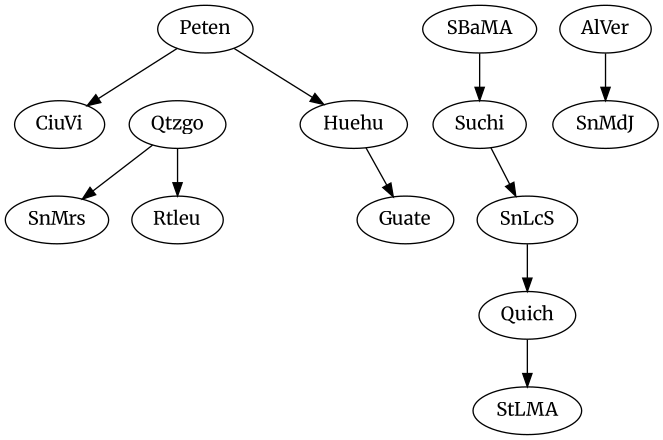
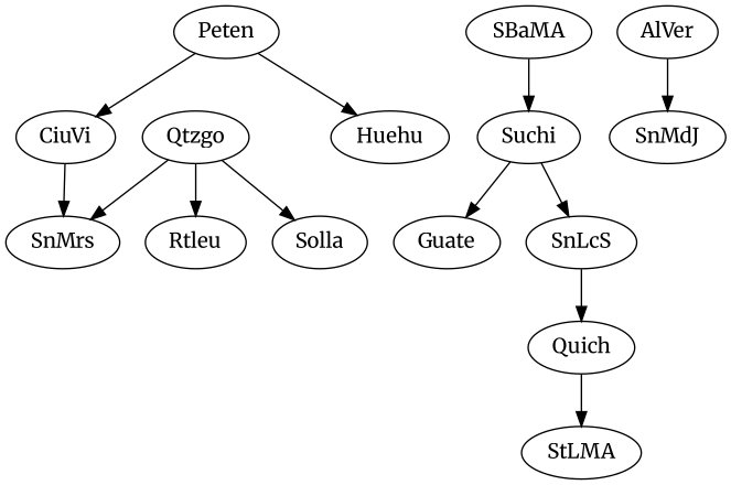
  digraph {
    fontname=Merriweather
    randkir=LR
    node [fontname=Merriweather]
    edge [fontname=Merriweather]
    CiuVi
    SnMrs
    Peten
    Huehu
    Qtzgo
    Rtleu
+   Solla
    SnLcS
    Quich
    StLMA
    Suchi
    Guate
    SBaMA
    AlVer
    SnMdJ
+   CiuVi -> SnMrs
    Peten -> CiuVi
    Peten -> Huehu
    Qtzgo -> SnMrs
    Qtzgo -> Rtleu
+   Qtzgo -> Solla
    SnLcS -> Quich
    Quich -> StLMA
    Suchi -> SnLcS
-   Huehu -> Guate
+   Suchi -> Guate
    SBaMA -> Suchi
    AlVer -> SnMdJ
  }
